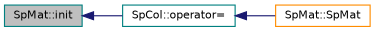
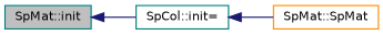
  digraph {
    rankdir=LR
    node [color=teal fillcolor=white fontname=Helvetica fontsize=10 shape=record style=filled]
    edge [color=midnightblue dir=back fontname=Helvetica fontsize=10 labelfontname=Helvetica labelfontsize=10 style=solid]
    n1 [fillcolor=grey75 fontcolor=black height=0.2 label="SpMat::init" width=0.4]
-   n2 [height=0.2 label="SpCol::operator=" width=0.4]
+   n2 [height=0.2 label="SpCol::init=" width=0.4]
    n3 [color=darkorange height=0.2 label="SpMat::SpMat" width=0.4]
    n1 -> n2
    n2 -> n3
  }
